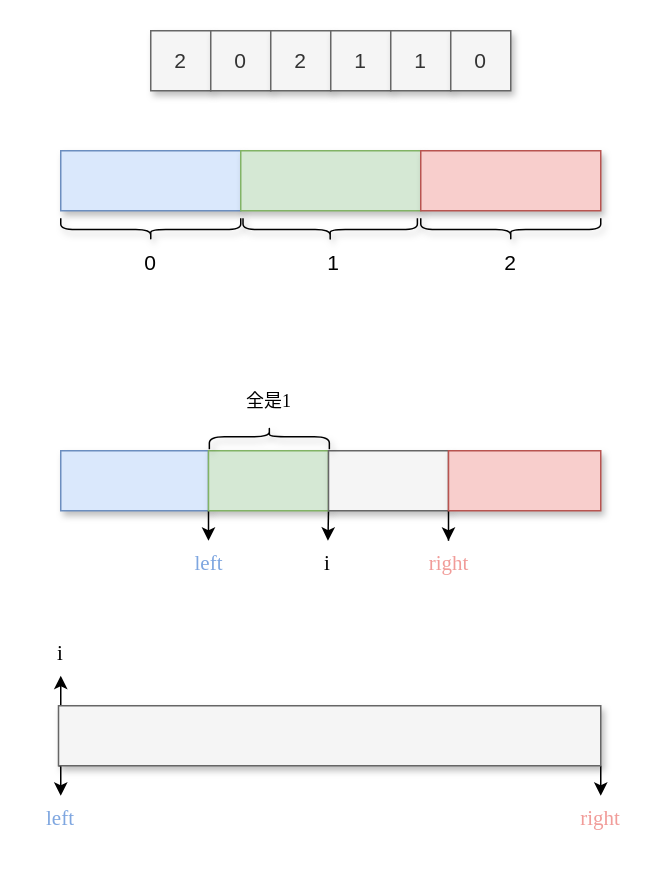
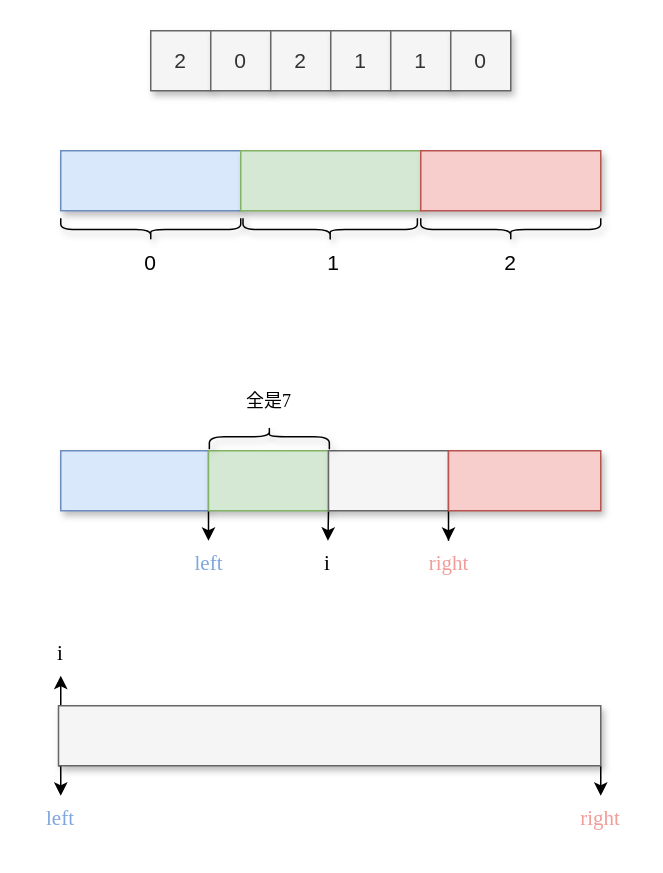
  <mxCell id="0" />
  <mxCell id="1" parent="0" />
  <mxCell id="2" value="" style="rounded=0;whiteSpace=wrap;html=1;shadow=1;fontSize=14;fillColor=#dae8fc;strokeColor=#6c8ebf;" vertex="1" parent="1"><mxGeometry x="40" y="300" width="98.5" height="40" as="geometry" /></mxCell>
  <mxCell id="3" style="edgeStyle=orthogonalEdgeStyle;rounded=0;orthogonalLoop=1;jettySize=auto;html=1;exitX=0;exitY=1;exitDx=0;exitDy=0;entryX=0.5;entryY=0;entryDx=0;entryDy=0;fontSize=14;" edge="1" parent="1" source="5" target="24"><mxGeometry relative="1" as="geometry" /></mxCell>
  <mxCell id="4" style="edgeStyle=orthogonalEdgeStyle;rounded=0;orthogonalLoop=1;jettySize=auto;html=1;exitX=1;exitY=1;exitDx=0;exitDy=0;entryX=0.5;entryY=0;entryDx=0;entryDy=0;fontFamily=Comic Sans MS;fontSize=14;fontColor=#F19C99;" edge="1" parent="1" source="5" target="26"><mxGeometry relative="1" as="geometry" /></mxCell>
  <mxCell id="5" value="" style="rounded=0;whiteSpace=wrap;html=1;shadow=1;fontSize=14;fillColor=#d5e8d4;strokeColor=#82b366;" vertex="1" parent="1"><mxGeometry x="138.5" y="300" width="80" height="40" as="geometry" /></mxCell>
  <mxCell id="6" value="&lt;font style=&quot;font-size: 14px&quot;&gt;2&lt;/font&gt;" style="rounded=0;whiteSpace=wrap;html=1;fillColor=#f5f5f5;fontColor=#333333;strokeColor=#666666;shadow=1;" vertex="1" parent="1"><mxGeometry x="100" y="20" width="40" height="40" as="geometry" /></mxCell>
  <mxCell id="7" value="&lt;font style=&quot;font-size: 14px&quot;&gt;0&lt;/font&gt;" style="rounded=0;whiteSpace=wrap;html=1;fillColor=#f5f5f5;fontColor=#333333;strokeColor=#666666;shadow=1;" vertex="1" parent="1"><mxGeometry x="140" y="20" width="40" height="40" as="geometry" /></mxCell>
  <mxCell id="8" value="&lt;font style=&quot;font-size: 14px&quot;&gt;2&lt;/font&gt;" style="rounded=0;whiteSpace=wrap;html=1;fillColor=#f5f5f5;fontColor=#333333;strokeColor=#666666;shadow=1;" vertex="1" parent="1"><mxGeometry x="180" y="20" width="40" height="40" as="geometry" /></mxCell>
  <mxCell id="9" value="&lt;font style=&quot;font-size: 14px&quot;&gt;1&lt;/font&gt;" style="rounded=0;whiteSpace=wrap;html=1;fillColor=#f5f5f5;fontColor=#333333;strokeColor=#666666;shadow=1;" vertex="1" parent="1"><mxGeometry x="220" y="20" width="40" height="40" as="geometry" /></mxCell>
  <mxCell id="10" value="&lt;font style=&quot;font-size: 14px&quot;&gt;1&lt;/font&gt;" style="rounded=0;whiteSpace=wrap;html=1;fillColor=#f5f5f5;fontColor=#333333;strokeColor=#666666;shadow=1;" vertex="1" parent="1"><mxGeometry x="260" y="20" width="40" height="40" as="geometry" /></mxCell>
  <mxCell id="11" value="&lt;font style=&quot;font-size: 14px&quot;&gt;0&lt;/font&gt;" style="rounded=0;whiteSpace=wrap;html=1;fillColor=#f5f5f5;fontColor=#333333;strokeColor=#666666;shadow=1;" vertex="1" parent="1"><mxGeometry x="300" y="20" width="40" height="40" as="geometry" /></mxCell>
  <mxCell id="12" value="" style="rounded=0;whiteSpace=wrap;html=1;shadow=1;fontSize=14;fillColor=#dae8fc;strokeColor=#6c8ebf;" vertex="1" parent="1"><mxGeometry x="40" y="100" width="120" height="40" as="geometry" /></mxCell>
  <mxCell id="13" value="" style="rounded=0;whiteSpace=wrap;html=1;shadow=1;fontSize=14;fillColor=#d5e8d4;strokeColor=#82b366;" vertex="1" parent="1"><mxGeometry x="160" y="100" width="120" height="40" as="geometry" /></mxCell>
  <mxCell id="14" value="" style="rounded=0;whiteSpace=wrap;html=1;shadow=1;fontSize=14;fillColor=#f8cecc;strokeColor=#b85450;" vertex="1" parent="1"><mxGeometry x="280" y="100" width="120" height="40" as="geometry" /></mxCell>
  <mxCell id="15" value="" style="shape=curlyBracket;whiteSpace=wrap;html=1;rounded=1;shadow=1;fontSize=14;rotation=-90;size=0.5;" vertex="1" parent="1"><mxGeometry x="92.5" y="92.5" width="15" height="120" as="geometry" /></mxCell>
  <mxCell id="16" value="0" style="text;html=1;strokeColor=none;fillColor=none;align=center;verticalAlign=middle;whiteSpace=wrap;rounded=0;shadow=1;fontSize=14;" vertex="1" parent="1"><mxGeometry x="70" y="160" width="60" height="30" as="geometry" /></mxCell>
  <mxCell id="17" value="" style="shape=curlyBracket;whiteSpace=wrap;html=1;rounded=1;shadow=1;fontSize=14;rotation=-90;size=0.5;" vertex="1" parent="1"><mxGeometry x="212.13" y="94.38" width="15" height="116.25" as="geometry" /></mxCell>
  <mxCell id="18" value="1" style="text;html=1;strokeColor=none;fillColor=none;align=center;verticalAlign=middle;whiteSpace=wrap;rounded=0;shadow=1;fontSize=14;" vertex="1" parent="1"><mxGeometry x="191.5" y="160" width="60" height="30" as="geometry" /></mxCell>
  <mxCell id="19" value="" style="shape=curlyBracket;whiteSpace=wrap;html=1;rounded=1;shadow=1;fontSize=14;rotation=-90;size=0.5;" vertex="1" parent="1"><mxGeometry x="332.5" y="92.5" width="15" height="120" as="geometry" /></mxCell>
  <mxCell id="20" value="2" style="text;html=1;strokeColor=none;fillColor=none;align=center;verticalAlign=middle;whiteSpace=wrap;rounded=0;shadow=1;fontSize=14;" vertex="1" parent="1"><mxGeometry x="310" y="160" width="60" height="30" as="geometry" /></mxCell>
  <mxCell id="21" value="" style="rounded=0;whiteSpace=wrap;html=1;shadow=1;fontSize=14;fillColor=#f5f5f5;strokeColor=#666666;fontColor=#333333;" vertex="1" parent="1"><mxGeometry x="218.5" y="300" width="80" height="40" as="geometry" /></mxCell>
  <mxCell id="22" style="edgeStyle=orthogonalEdgeStyle;rounded=0;orthogonalLoop=1;jettySize=auto;html=1;exitX=0;exitY=1;exitDx=0;exitDy=0;fontSize=14;" edge="1" parent="1" source="23" target="25"><mxGeometry relative="1" as="geometry" /></mxCell>
  <mxCell id="23" value="" style="rounded=0;whiteSpace=wrap;html=1;shadow=1;fontSize=14;fillColor=#f8cecc;strokeColor=#b85450;" vertex="1" parent="1"><mxGeometry x="298.5" y="300" width="101.5" height="40" as="geometry" /></mxCell>
  <mxCell id="24" value="&lt;font color=&quot;#7ea6e0&quot; face=&quot;Comic Sans MS&quot;&gt;left&lt;/font&gt;" style="text;html=1;strokeColor=none;fillColor=none;align=center;verticalAlign=middle;whiteSpace=wrap;rounded=0;shadow=1;fontSize=14;" vertex="1" parent="1"><mxGeometry x="108.5" y="360" width="60" height="30" as="geometry" /></mxCell>
  <mxCell id="25" value="&lt;font face=&quot;Comic Sans MS&quot; color=&quot;#f19c99&quot;&gt;right&lt;/font&gt;" style="text;html=1;strokeColor=none;fillColor=none;align=center;verticalAlign=middle;whiteSpace=wrap;rounded=0;shadow=1;fontSize=14;" vertex="1" parent="1"><mxGeometry x="268.5" y="360" width="60" height="30" as="geometry" /></mxCell>
  <mxCell id="26" value="&lt;font face=&quot;Comic Sans MS&quot;&gt;i&lt;/font&gt;" style="text;html=1;strokeColor=none;fillColor=none;align=center;verticalAlign=middle;whiteSpace=wrap;rounded=0;shadow=1;fontSize=14;" vertex="1" parent="1"><mxGeometry x="188.13" y="360" width="60" height="30" as="geometry" /></mxCell>
  <mxCell id="27" style="edgeStyle=orthogonalEdgeStyle;rounded=0;orthogonalLoop=1;jettySize=auto;html=1;exitX=0;exitY=1;exitDx=0;exitDy=0;entryX=0.5;entryY=0;entryDx=0;entryDy=0;fontFamily=Comic Sans MS;fontSize=14;fontColor=#000000;" edge="1" parent="1" source="30" target="31"><mxGeometry relative="1" as="geometry" /></mxCell>
  <mxCell id="28" style="edgeStyle=orthogonalEdgeStyle;rounded=0;orthogonalLoop=1;jettySize=auto;html=1;exitX=0;exitY=0;exitDx=0;exitDy=0;entryX=0.5;entryY=1;entryDx=0;entryDy=0;fontFamily=Comic Sans MS;fontSize=14;fontColor=#000000;" edge="1" parent="1" source="30" target="33"><mxGeometry relative="1" as="geometry" /></mxCell>
  <mxCell id="29" style="edgeStyle=orthogonalEdgeStyle;rounded=0;orthogonalLoop=1;jettySize=auto;html=1;exitX=1;exitY=1;exitDx=0;exitDy=0;entryX=0.5;entryY=0;entryDx=0;entryDy=0;fontFamily=Comic Sans MS;fontSize=14;fontColor=#000000;" edge="1" parent="1" source="30" target="32"><mxGeometry relative="1" as="geometry" /></mxCell>
  <mxCell id="30" value="" style="rounded=0;whiteSpace=wrap;html=1;shadow=1;fontSize=14;fillColor=#f5f5f5;strokeColor=#666666;fontColor=#333333;" vertex="1" parent="1"><mxGeometry x="38.5" y="470" width="361.5" height="40" as="geometry" /></mxCell>
  <mxCell id="31" value="&lt;font color=&quot;#7ea6e0&quot; face=&quot;Comic Sans MS&quot;&gt;left&lt;/font&gt;" style="text;html=1;strokeColor=none;fillColor=none;align=center;verticalAlign=middle;whiteSpace=wrap;rounded=0;shadow=1;fontSize=14;" vertex="1" parent="1"><mxGeometry x="20" y="530" width="40" height="30" as="geometry" /></mxCell>
  <mxCell id="32" value="&lt;font face=&quot;Comic Sans MS&quot; color=&quot;#f19c99&quot;&gt;right&lt;/font&gt;" style="text;html=1;strokeColor=none;fillColor=none;align=center;verticalAlign=middle;whiteSpace=wrap;rounded=0;shadow=1;fontSize=14;" vertex="1" parent="1"><mxGeometry x="380" y="530" width="40" height="30" as="geometry" /></mxCell>
  <mxCell id="33" value="&lt;font face=&quot;Comic Sans MS&quot;&gt;i&lt;/font&gt;" style="text;html=1;strokeColor=none;fillColor=none;align=center;verticalAlign=middle;whiteSpace=wrap;rounded=0;shadow=1;fontSize=14;" vertex="1" parent="1"><mxGeometry x="20" y="420" width="40" height="30" as="geometry" /></mxCell>
  <mxCell id="34" value="" style="shape=curlyBracket;whiteSpace=wrap;html=1;rounded=1;flipH=1;shadow=1;fontFamily=Comic Sans MS;fontSize=14;fontColor=#000000;rotation=-90;size=0.436;" vertex="1" parent="1"><mxGeometry x="171.57" y="251.57" width="15" height="80" as="geometry" /></mxCell>
- <mxCell id="35" value="&lt;font style=&quot;font-size: 12px&quot;&gt;全是1&lt;/font&gt;" style="text;html=1;strokeColor=none;fillColor=none;align=center;verticalAlign=middle;whiteSpace=wrap;rounded=0;shadow=1;fontFamily=Comic Sans MS;fontSize=14;fontColor=#000000;" vertex="1" parent="1"><mxGeometry x="148.5" y="251.57" width="60" height="30" as="geometry" /></mxCell>
+ <mxCell id="35" value="&lt;font style=&quot;font-size: 12px&quot;&gt;全是7&lt;/font&gt;" style="text;html=1;strokeColor=none;fillColor=none;align=center;verticalAlign=middle;whiteSpace=wrap;rounded=0;shadow=1;fontFamily=Comic Sans MS;fontSize=14;fontColor=#000000;" vertex="1" parent="1"><mxGeometry x="148.5" y="251.57" width="60" height="30" as="geometry" /></mxCell>
